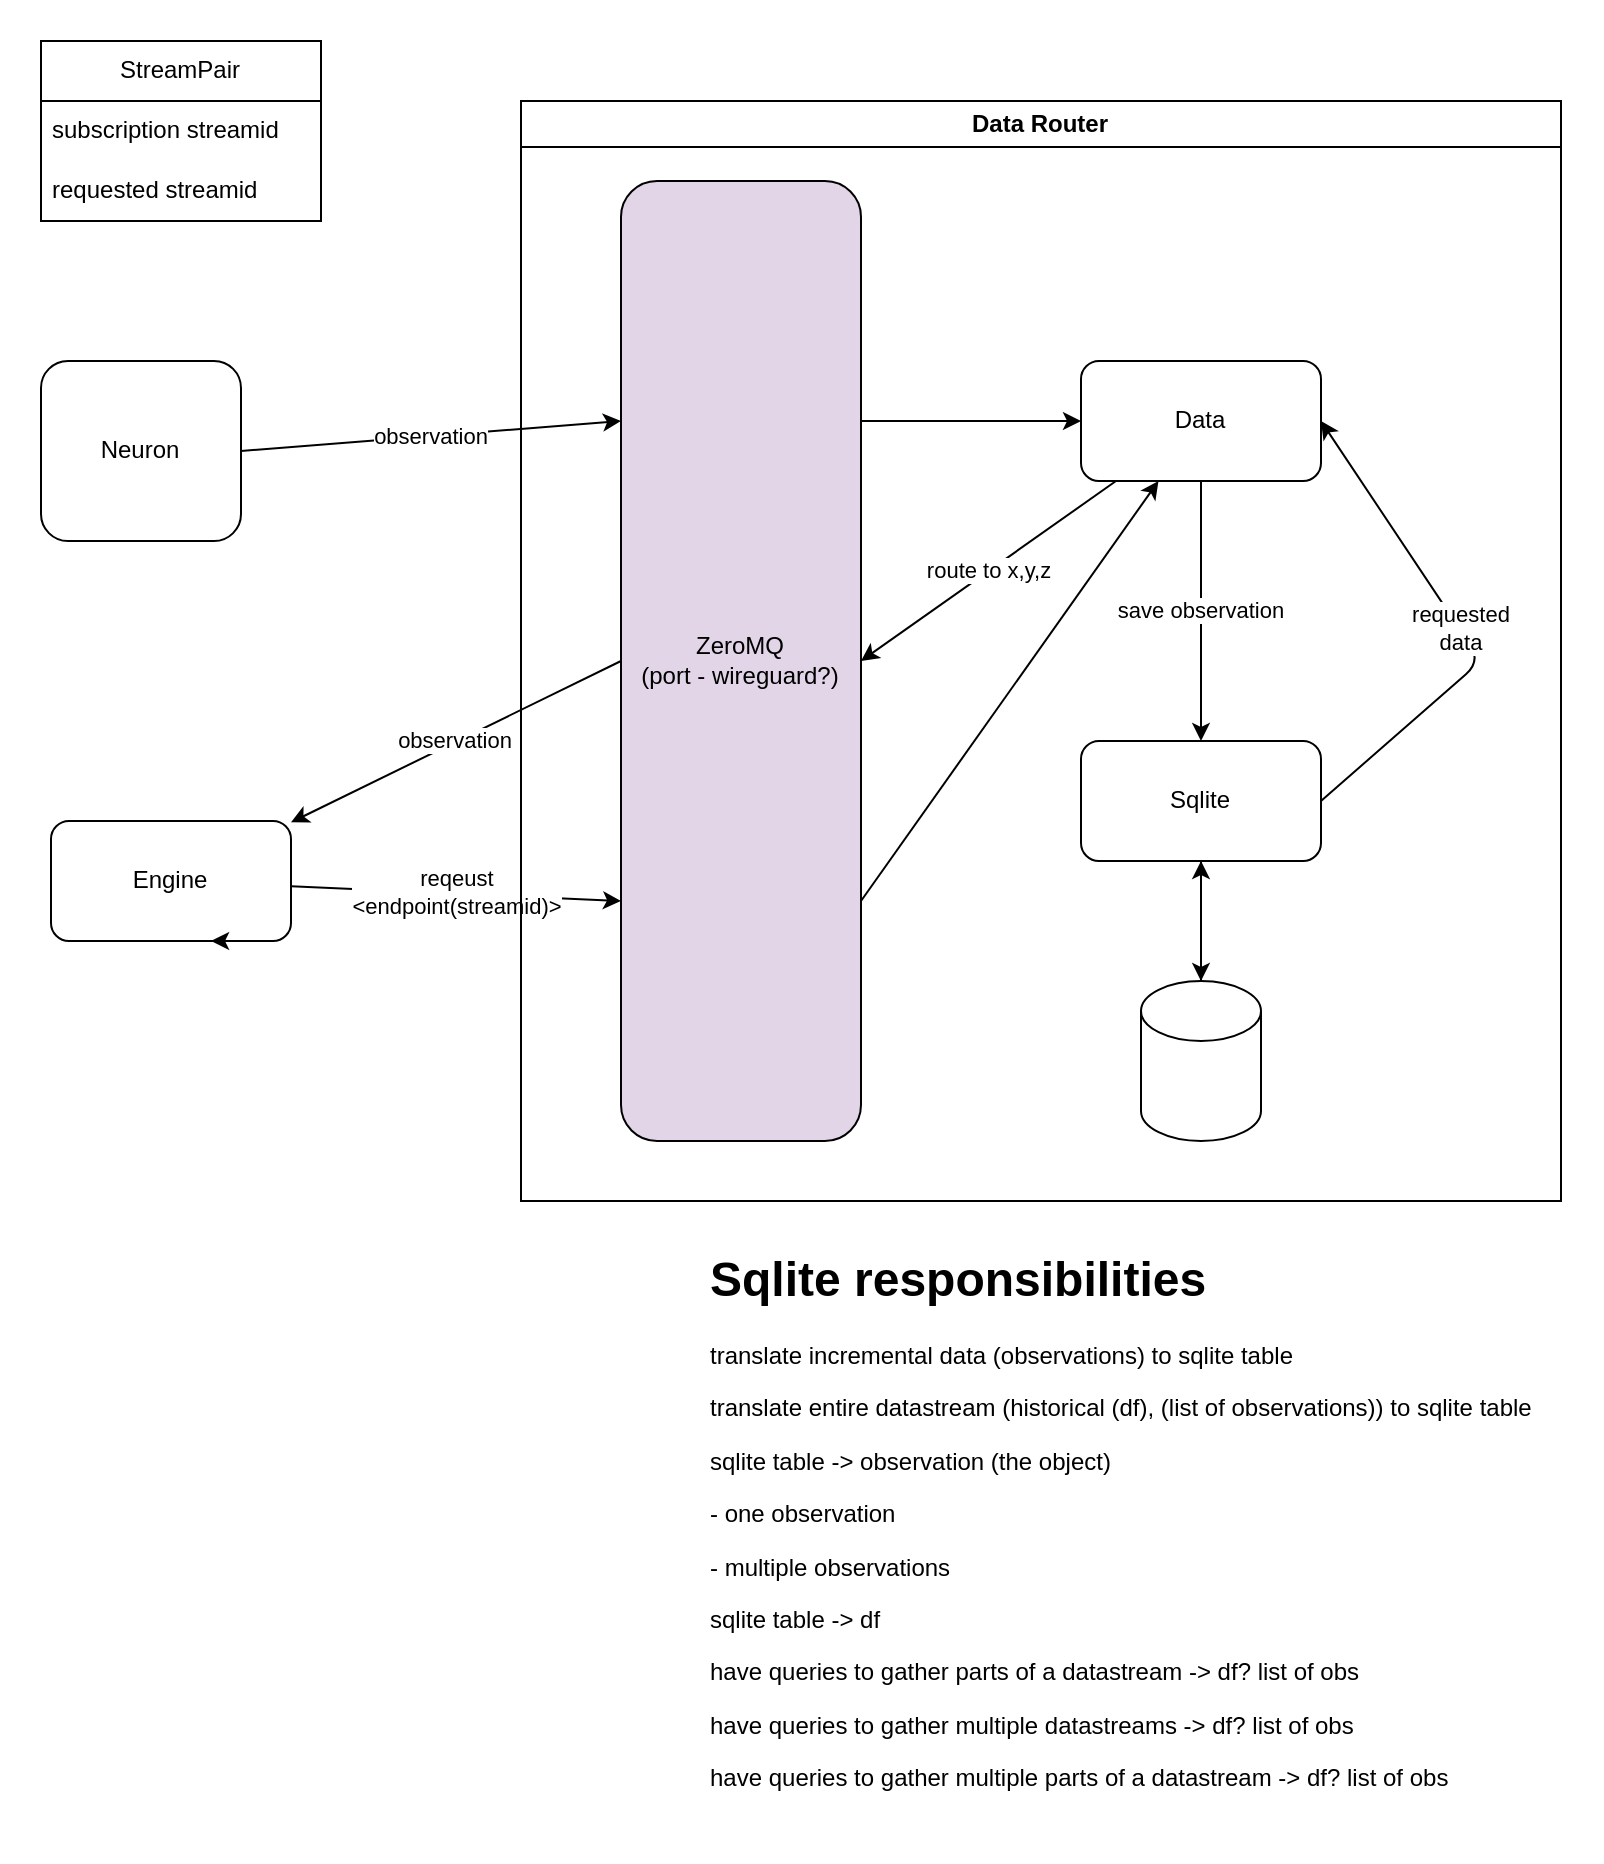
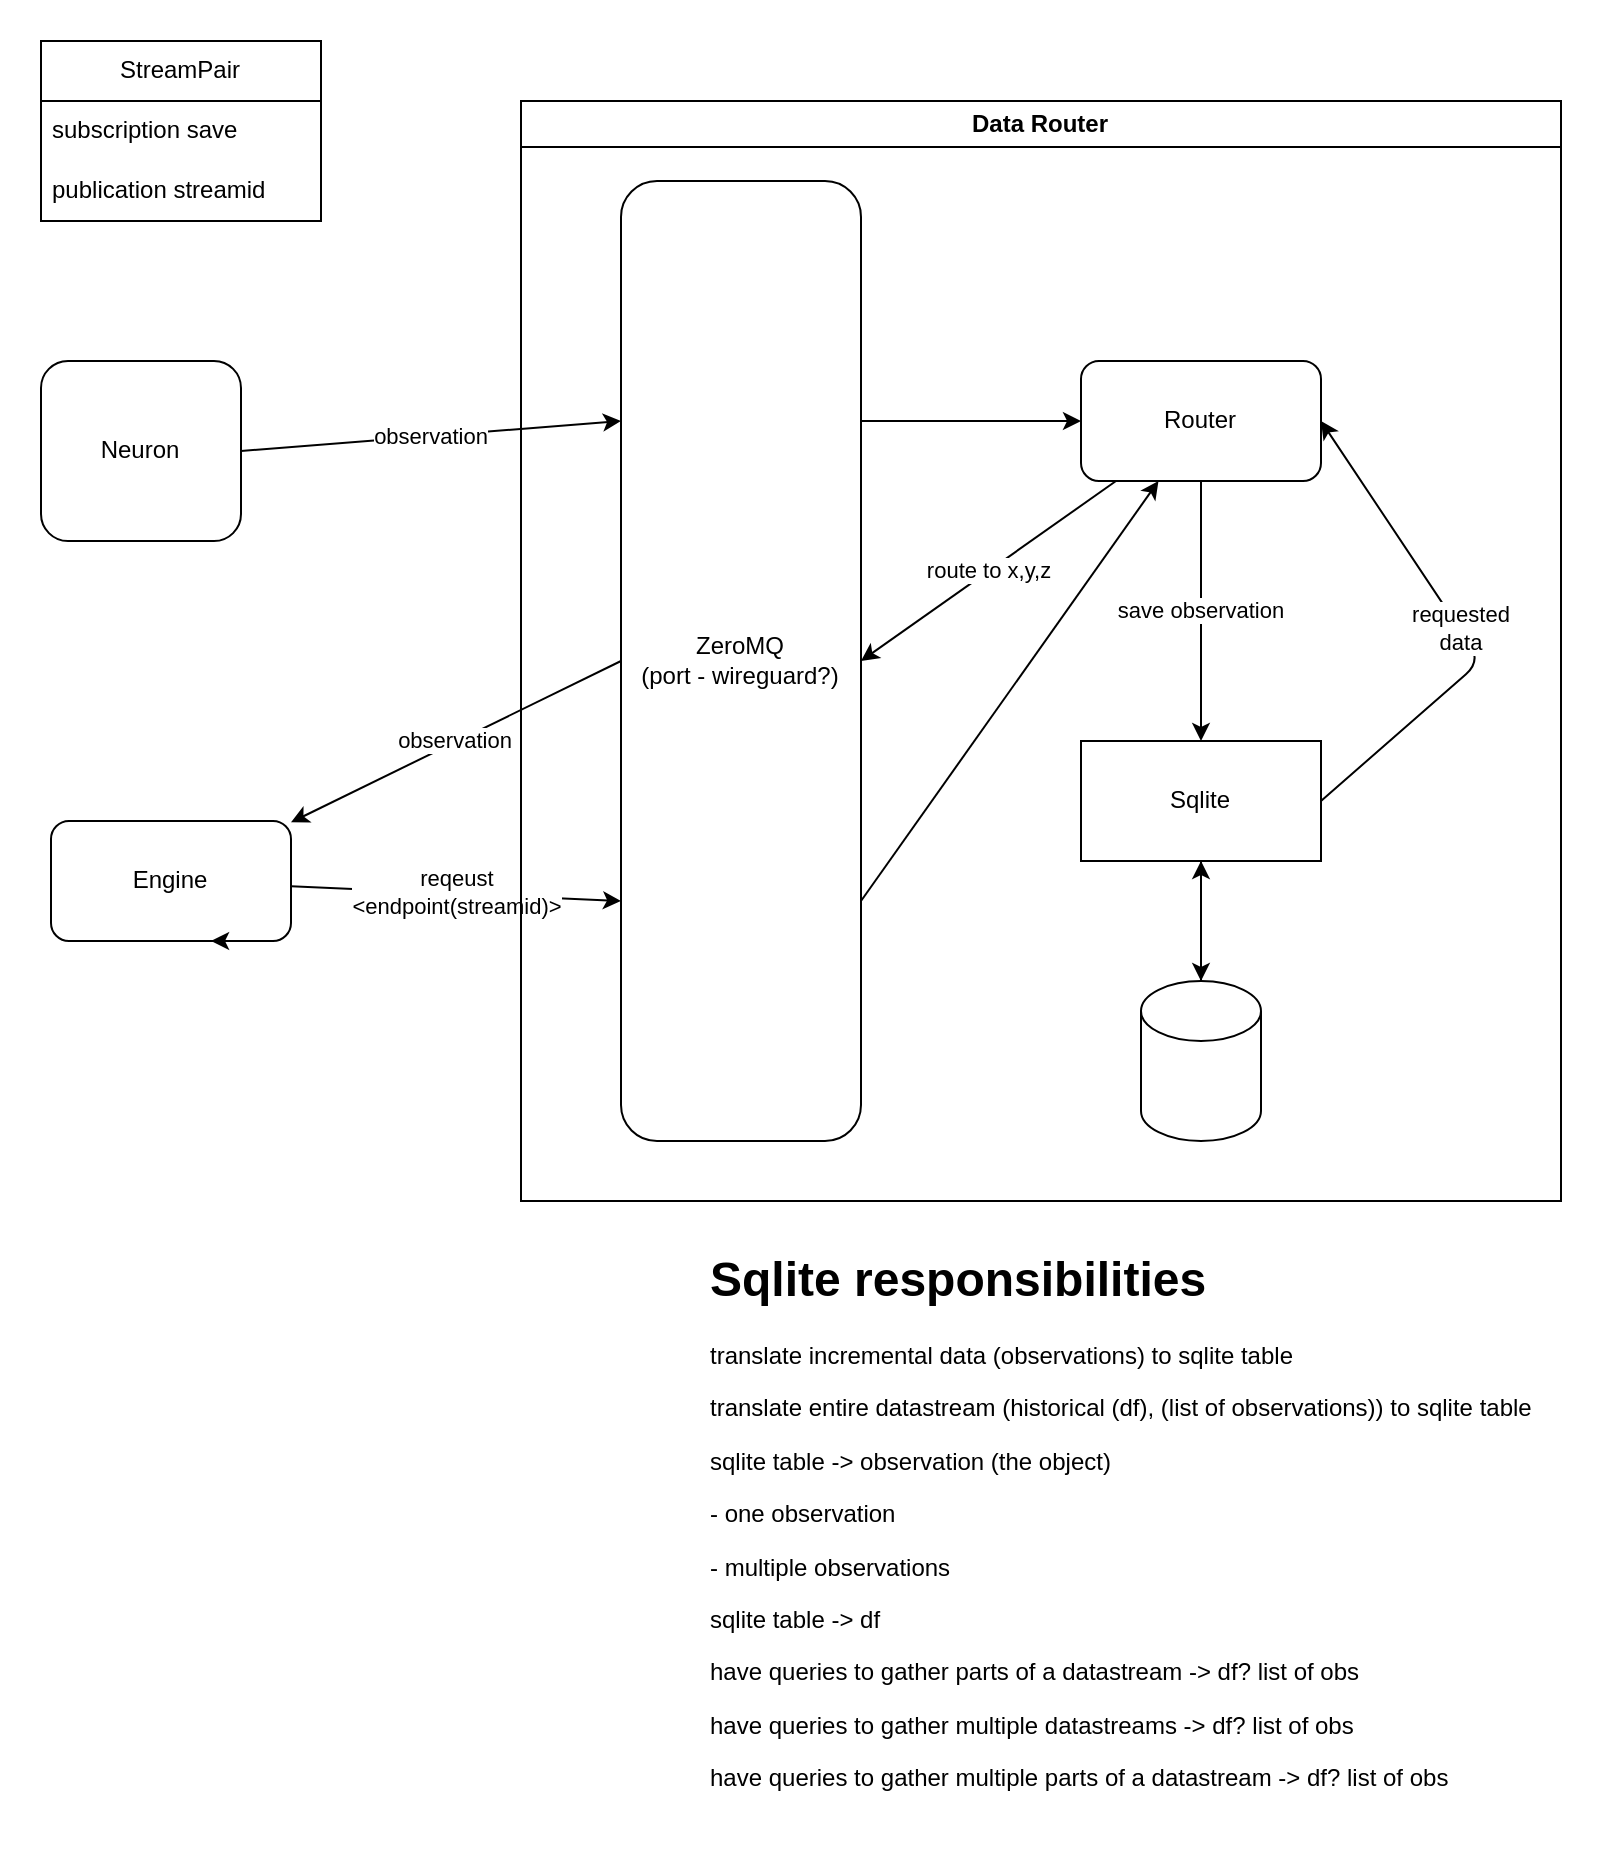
  <mxCell id="0" />
  <mxCell id="1" parent="0" />
  <mxCell id="2" value="reqeust&lt;br&gt;&amp;lt;endpoint(streamid)&amp;gt;" style="edgeStyle=none;html=1;entryX=0;entryY=0.75;entryDx=0;entryDy=0;" parent="1" source="3" target="13" edge="1"><mxGeometry relative="1" as="geometry" /></mxCell>
  <mxCell id="3" value="Engine&lt;br&gt;" style="rounded=1;whiteSpace=wrap;html=1;" parent="1" vertex="1"><mxGeometry x="25" y="410" width="120" height="60" as="geometry" /></mxCell>
  <mxCell id="4" value="Neuron" style="rounded=1;whiteSpace=wrap;html=1;" parent="1" vertex="1"><mxGeometry x="20" y="180" width="100" height="90" as="geometry" /></mxCell>
  <mxCell id="5" value="Data Router" style="swimlane;whiteSpace=wrap;html=1;" parent="1" vertex="1"><mxGeometry x="260" y="50" width="520" height="550" as="geometry" /></mxCell>
  <mxCell id="6" style="edgeStyle=none;html=1;" parent="5" source="8" target="10" edge="1"><mxGeometry relative="1" as="geometry" /></mxCell>
  <mxCell id="7" value="requested&lt;br&gt;data" style="edgeStyle=none;html=1;entryX=1;entryY=0.5;entryDx=0;entryDy=0;exitX=1;exitY=0.5;exitDx=0;exitDy=0;" parent="5" source="8" target="15" edge="1"><mxGeometry relative="1" as="geometry"><Array as="points"><mxPoint x="480" y="280" /></Array></mxGeometry></mxCell>
- <mxCell id="8" value="Sqlite" style="rounded=1;whiteSpace=wrap;html=1;" parent="5" vertex="1"><mxGeometry x="280" y="320" width="120" height="60" as="geometry" /></mxCell>
+ <mxCell id="8" value="Sqlite" style="whiteSpace=wrap;html=1;rounded=0;" parent="5" vertex="1"><mxGeometry x="280" y="320" width="120" height="60" as="geometry" /></mxCell>
  <mxCell id="9" style="edgeStyle=none;html=1;" parent="5" source="10" target="8" edge="1"><mxGeometry relative="1" as="geometry" /></mxCell>
  <mxCell id="10" value="" style="shape=cylinder3;whiteSpace=wrap;html=1;boundedLbl=1;backgroundOutline=1;size=15;" parent="5" vertex="1"><mxGeometry x="310" y="440" width="60" height="80" as="geometry" /></mxCell>
  <mxCell id="11" style="edgeStyle=none;html=1;exitX=1;exitY=0.25;exitDx=0;exitDy=0;" parent="5" source="13" target="15" edge="1"><mxGeometry relative="1" as="geometry" /></mxCell>
  <mxCell id="12" style="edgeStyle=none;html=1;exitX=1;exitY=0.75;exitDx=0;exitDy=0;" parent="5" source="13" target="15" edge="1"><mxGeometry relative="1" as="geometry" /></mxCell>
- <mxCell id="13" value="ZeroMQ&lt;br&gt;(port - wireguard?)" style="rounded=1;whiteSpace=wrap;html=1;fillColor=#e1d5e7;" parent="5" vertex="1"><mxGeometry x="50" y="40" width="120" height="480" as="geometry" /></mxCell>
+ <mxCell id="13" value="ZeroMQ&lt;br&gt;(port - wireguard?)" style="rounded=1;whiteSpace=wrap;html=1;" parent="5" vertex="1"><mxGeometry x="50" y="40" width="120" height="480" as="geometry" /></mxCell>
  <mxCell id="14" value="route to x,y,z&lt;br&gt;" style="edgeStyle=none;html=1;entryX=1;entryY=0.5;entryDx=0;entryDy=0;" parent="5" source="15" target="13" edge="1"><mxGeometry relative="1" as="geometry"><mxPoint x="210" y="210" as="sourcePoint" /><mxPoint x="250" y="160" as="targetPoint" /></mxGeometry></mxCell>
- <mxCell id="15" value="Data" style="rounded=1;whiteSpace=wrap;html=1;" parent="5" vertex="1"><mxGeometry x="280" y="130" width="120" height="60" as="geometry" /></mxCell>
+ <mxCell id="15" value="Router" style="rounded=1;whiteSpace=wrap;html=1;" parent="5" vertex="1"><mxGeometry x="280" y="130" width="120" height="60" as="geometry" /></mxCell>
  <mxCell id="16" value="save observation" style="edgeStyle=none;html=1;entryX=0.5;entryY=0;entryDx=0;entryDy=0;exitX=0.5;exitY=1;exitDx=0;exitDy=0;" parent="5" source="15" target="8" edge="1"><mxGeometry relative="1" as="geometry" /></mxCell>
  <mxCell id="17" value="observation" style="endArrow=classic;html=1;exitX=1;exitY=0.5;exitDx=0;exitDy=0;" parent="1" source="4" edge="1"><mxGeometry width="50" height="50" relative="1" as="geometry"><mxPoint x="370" y="380" as="sourcePoint" /><mxPoint x="310" y="210" as="targetPoint" /></mxGeometry></mxCell>
  <mxCell id="18" value="observation" style="edgeStyle=none;html=1;exitX=0;exitY=0.5;exitDx=0;exitDy=0;" parent="1" source="13" target="3" edge="1"><mxGeometry relative="1" as="geometry" /></mxCell>
  <mxCell id="19" value="StreamPair" style="swimlane;fontStyle=0;childLayout=stackLayout;horizontal=1;startSize=30;horizontalStack=0;resizeParent=1;resizeParentMax=0;resizeLast=0;collapsible=1;marginBottom=0;whiteSpace=wrap;html=1;" parent="1" vertex="1"><mxGeometry x="20" y="20" width="140" height="90" as="geometry" /></mxCell>
- <mxCell id="20" value="subscription streamid" style="text;strokeColor=none;fillColor=none;align=left;verticalAlign=middle;spacingLeft=4;spacingRight=4;overflow=hidden;points=[[0,0.5],[1,0.5]];portConstraint=eastwest;rotatable=0;whiteSpace=wrap;html=1;" parent="19" vertex="1"><mxGeometry y="30" width="140" height="30" as="geometry" /></mxCell>
- <mxCell id="21" value="requested streamid" style="text;strokeColor=none;fillColor=none;align=left;verticalAlign=middle;spacingLeft=4;spacingRight=4;overflow=hidden;points=[[0,0.5],[1,0.5]];portConstraint=eastwest;rotatable=0;whiteSpace=wrap;html=1;" parent="19" vertex="1"><mxGeometry y="60" width="140" height="30" as="geometry" /></mxCell>
+ <mxCell id="20" value="subscription save" style="text;strokeColor=none;fillColor=none;align=left;verticalAlign=middle;spacingLeft=4;spacingRight=4;overflow=hidden;points=[[0,0.5],[1,0.5]];portConstraint=eastwest;rotatable=0;whiteSpace=wrap;html=1;" parent="19" vertex="1"><mxGeometry y="30" width="140" height="30" as="geometry" /></mxCell>
+ <mxCell id="21" value="publication streamid" style="text;strokeColor=none;fillColor=none;align=left;verticalAlign=middle;spacingLeft=4;spacingRight=4;overflow=hidden;points=[[0,0.5],[1,0.5]];portConstraint=eastwest;rotatable=0;whiteSpace=wrap;html=1;" parent="19" vertex="1"><mxGeometry y="60" width="140" height="30" as="geometry" /></mxCell>
  <mxCell id="22" value="&lt;h1&gt;Sqlite responsibilities&lt;/h1&gt;&lt;p&gt;translate incremental data (observations) to sqlite table&lt;/p&gt;&lt;p&gt;translate entire datastream (historical (df), (list of observations)) to sqlite table&lt;/p&gt;&lt;p&gt;&lt;span style=&quot;background-color: initial;&quot;&gt;sqlite table -&amp;gt; observation (the object)&lt;/span&gt;&lt;br&gt;&lt;/p&gt;&lt;p&gt;- one observation&lt;/p&gt;&lt;p&gt;- multiple observations&lt;/p&gt;&lt;p&gt;sqlite table -&amp;gt; df&lt;br&gt;&lt;/p&gt;&lt;p&gt;have queries to gather parts of a datastream -&amp;gt; df? list of obs&lt;br&gt;&lt;/p&gt;&lt;p&gt;have queries to gather multiple datastreams -&amp;gt; df? list of obs&lt;br&gt;&lt;/p&gt;&lt;p&gt;have queries to gather multiple parts of a datastream -&amp;gt; df? list of obs&lt;br&gt;&lt;/p&gt;" style="text;html=1;strokeColor=none;fillColor=none;spacing=5;spacingTop=-20;whiteSpace=wrap;overflow=hidden;rounded=0;" parent="1" vertex="1"><mxGeometry x="350" y="620" width="430" height="290" as="geometry" /></mxCell>
  <mxCell id="23" style="edgeStyle=none;html=1;exitX=0.75;exitY=1;exitDx=0;exitDy=0;entryX=0.667;entryY=1;entryDx=0;entryDy=0;entryPerimeter=0;" edge="1" parent="1" source="3" target="3"><mxGeometry relative="1" as="geometry" /></mxCell>
